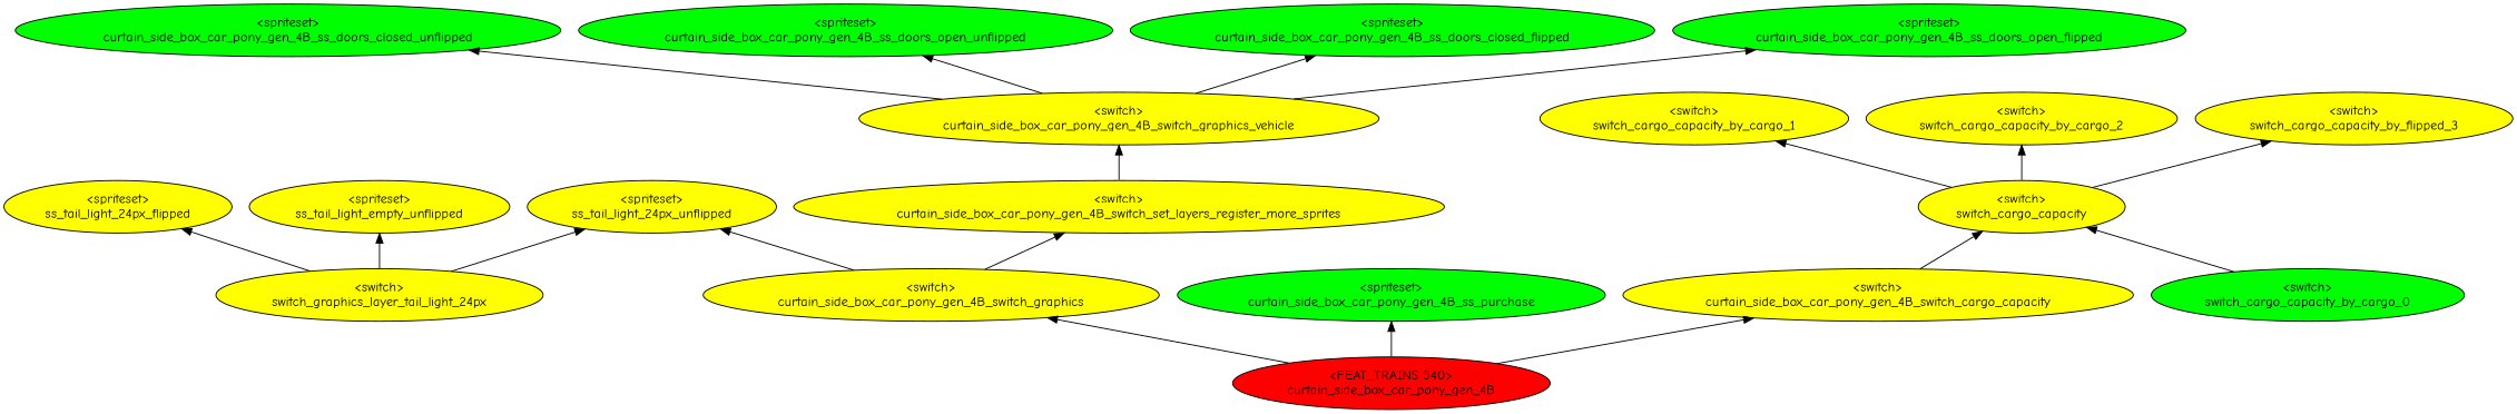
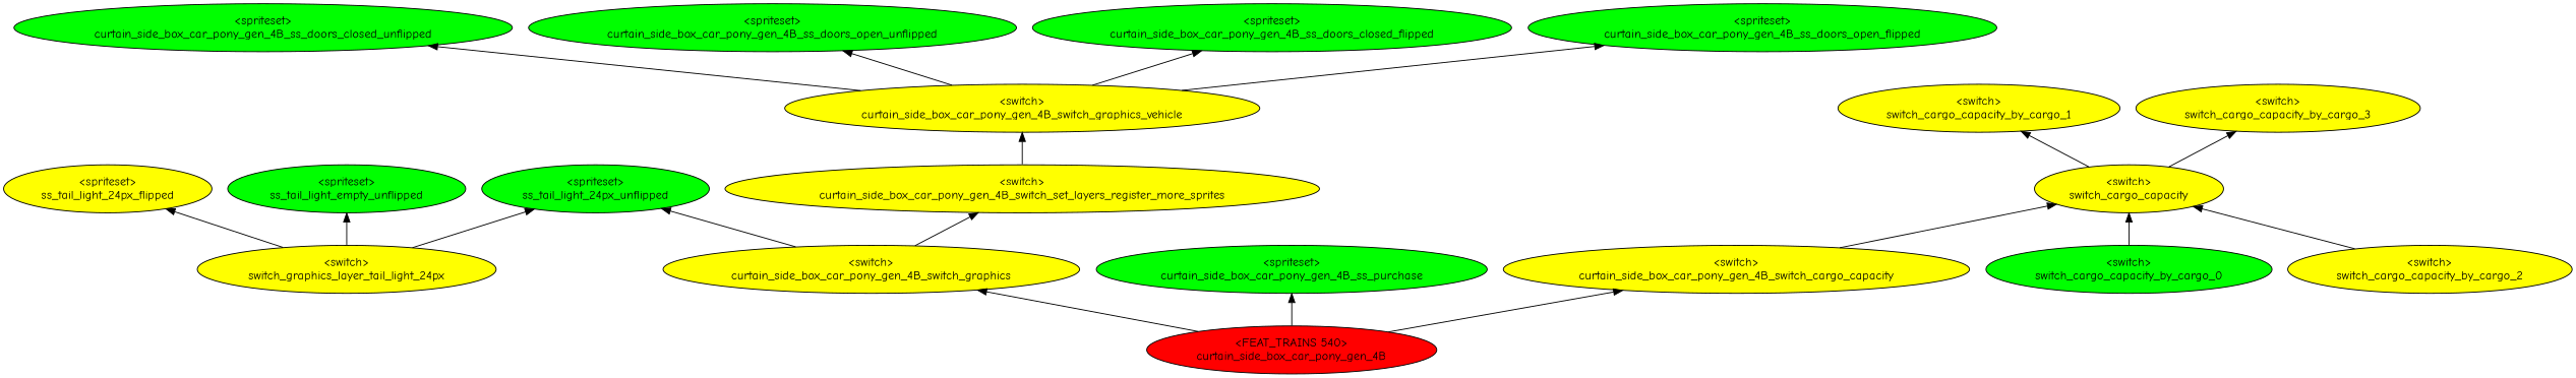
  digraph {
    fontname="Comic Neue"
    rankdir=BT
    node [fillcolor=yellow fontname="Comic Neue" style=filled]
    edge [fontname="Comic Neue"]
-   n1 [label="<spriteset>\nss_tail_light_24px_unflipped"]
+   n1 [fillcolor=green label="<spriteset>\nss_tail_light_24px_unflipped"]
    n2 [label="<spriteset>\nss_tail_light_24px_flipped"]
-   n3 [label="<spriteset>\nss_tail_light_empty_unflipped"]
+   n3 [fillcolor=green label="<spriteset>\nss_tail_light_empty_unflipped"]
    n4 [label="<switch>\nswitch_graphics_layer_tail_light_24px"]
    n5 [fillcolor=green label="<switch>\nswitch_cargo_capacity_by_cargo_0"]
    n6 [label="<switch>\nswitch_cargo_capacity"]
    n7 [label="<switch>\nswitch_cargo_capacity_by_cargo_1"]
    n8 [label="<switch>\nswitch_cargo_capacity_by_cargo_2"]
-   n9 [label="<switch>\nswitch_cargo_capacity_by_flipped_3"]
+   n9 [label="<switch>\nswitch_cargo_capacity_by_cargo_3"]
    n10 [fillcolor=green label="<spriteset>\ncurtain_side_box_car_pony_gen_4B_ss_doors_closed_unflipped"]
    n11 [fillcolor=green label="<spriteset>\ncurtain_side_box_car_pony_gen_4B_ss_doors_open_unflipped"]
    n12 [fillcolor=green label="<spriteset>\ncurtain_side_box_car_pony_gen_4B_ss_doors_closed_flipped"]
    n13 [fillcolor=green label="<spriteset>\ncurtain_side_box_car_pony_gen_4B_ss_doors_open_flipped"]
    n14 [label="<switch>\ncurtain_side_box_car_pony_gen_4B_switch_graphics_vehicle"]
    n15 [label="<switch>\ncurtain_side_box_car_pony_gen_4B_switch_set_layers_register_more_sprites"]
    n16 [label="<switch>\ncurtain_side_box_car_pony_gen_4B_switch_graphics"]
    n17 [fillcolor=green label="<spriteset>\ncurtain_side_box_car_pony_gen_4B_ss_purchase"]
    n18 [label="<switch>\ncurtain_side_box_car_pony_gen_4B_switch_cargo_capacity"]
    n19 [fillcolor=red label="<FEAT_TRAINS 540>\ncurtain_side_box_car_pony_gen_4B"]
    n4 -> n1
    n4 -> n2
    n4 -> n3
    n5 -> n6
    n6 -> n7
-   n6 -> n8
+   n8 -> n6
    n6 -> n9
    n14 -> n10
    n14 -> n11
    n14 -> n12
    n14 -> n13
    n15 -> n14
    n16 -> n1
    n16 -> n15
    n18 -> n6
    n19 -> n16
    n19 -> n17
    n19 -> n18
  }
